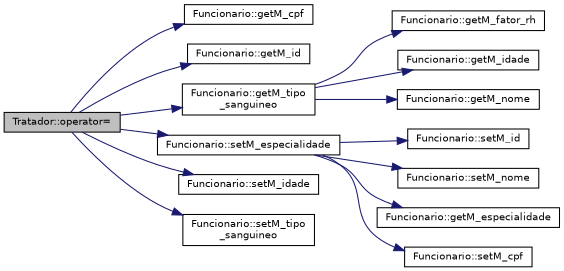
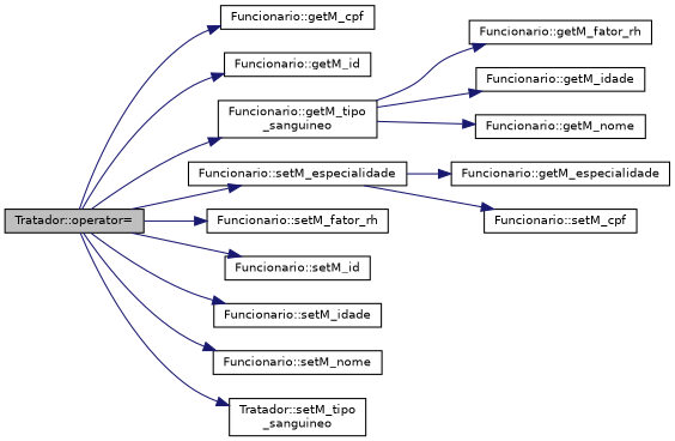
  digraph {
    rankdir=LR
    node [color=black fillcolor=white fontname=Helvetica fontsize=10 shape=record style=filled]
    edge [color=midnightblue fontname=Helvetica fontsize=10 labelfontname=Helvetica labelfontsize=10 style=solid]
    n1 [fillcolor=grey75 fontcolor=black height=0.2 label="Tratador::operator=" width=0.4]
    n2 [height=0.2 label="Funcionario::getM_cpf" width=0.4]
    n3 [height=0.2 label="Funcionario::getM_id" width=0.4]
    n4 [height=0.2 label="Funcionario::getM_tipo\l_sanguineo" width=0.4]
    n5 [height=0.2 label="Funcionario::setM_especialidade" width=0.4]
+   n6 [height=0.2 label="Funcionario::setM_fator_rh" width=0.4]
    n7 [height=0.2 label="Funcionario::setM_id" width=0.4]
    n8 [height=0.2 label="Funcionario::setM_idade" width=0.4]
    n9 [height=0.2 label="Funcionario::setM_nome" width=0.4]
-   n10 [height=0.2 label="Funcionario::setM_tipo\l_sanguineo" width=0.4]
+   n10 [height=0.2 label="Tratador::setM_tipo\l_sanguineo" width=0.4]
    n11 [height=0.2 label="Funcionario::getM_especialidade" width=0.4]
    n12 [height=0.2 label="Funcionario::getM_fator_rh" width=0.4]
    n13 [height=0.2 label="Funcionario::getM_idade" width=0.4]
    n14 [height=0.2 label="Funcionario::getM_nome" width=0.4]
    n15 [height=0.2 label="Funcionario::setM_cpf" width=0.4]
    n1 -> n2
    n1 -> n3
    n1 -> n4
    n1 -> n5
-   n5 -> n7
+   n1 -> n6
+   n1 -> n7
    n1 -> n8
-   n5 -> n9
+   n1 -> n9
    n1 -> n10
    n4 -> n12
    n4 -> n13
    n4 -> n14
    n5 -> n11
    n5 -> n15
  }
